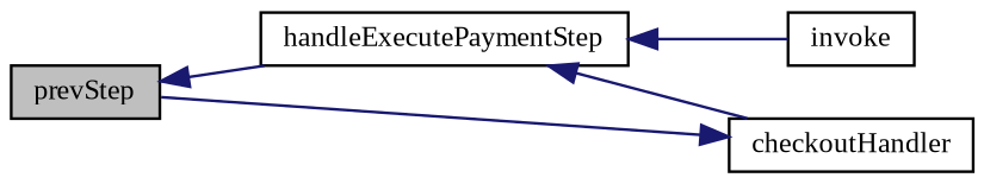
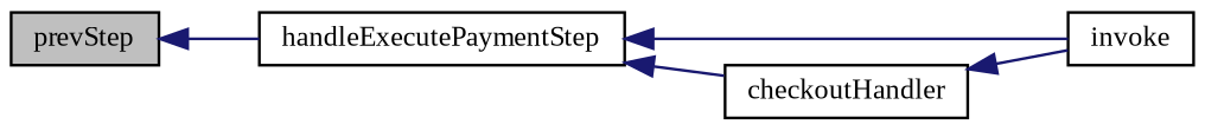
  digraph {
    rankdir=LR
    fontname="Liberation Serif"
    node [color=black fillcolor=white fontname="Liberation Serif" fontsize=10 shape=record style=filled]
    edge [color=midnightblue dir=back fontname="Liberation Serif" fontsize=10 labelfontname=Helvetica labelfontsize=10 style=solid]
    n1 [fillcolor=grey75 fontcolor=black height=0.2 label=prevStep width=0.4]
    n2 [height=0.2 label=handleExecutePaymentStep width=0.4]
    n3 [height=0.2 label=invoke width=0.4]
    n4 [height=0.2 label=checkoutHandler width=0.4]
    n1 -> n2
    n2 -> n3
    n2 -> n4
-   n4 -> n1
+   n4 -> n3
  }
